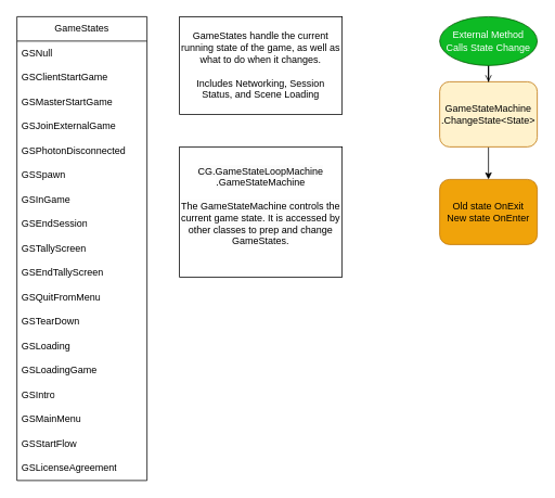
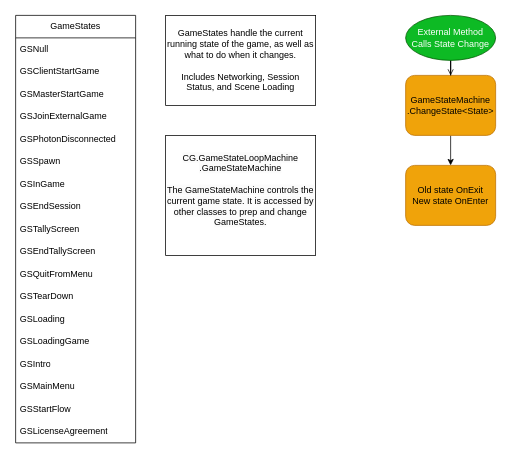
  <mxCell id="0" />
  <mxCell id="1" parent="0" />
  <mxCell id="2" value="GameStates" style="swimlane;fontStyle=0;childLayout=stackLayout;horizontal=1;startSize=30;horizontalStack=0;resizeParent=1;resizeParentMax=0;resizeLast=0;collapsible=1;marginBottom=0;whiteSpace=wrap;html=1;" vertex="1" parent="1"><mxGeometry x="20" y="20" width="160" height="570" as="geometry" /></mxCell>
  <mxCell id="3" value="GSNull" style="text;strokeColor=none;fillColor=none;align=left;verticalAlign=middle;spacingLeft=4;spacingRight=4;overflow=hidden;points=[[0,0.5],[1,0.5]];portConstraint=eastwest;rotatable=0;whiteSpace=wrap;html=1;" vertex="1" parent="2"><mxGeometry y="30" width="160" height="30" as="geometry" /></mxCell>
  <mxCell id="4" value="GSClientStartGame" style="text;strokeColor=none;fillColor=none;align=left;verticalAlign=middle;spacingLeft=4;spacingRight=4;overflow=hidden;points=[[0,0.5],[1,0.5]];portConstraint=eastwest;rotatable=0;whiteSpace=wrap;html=1;" vertex="1" parent="2"><mxGeometry y="60" width="160" height="30" as="geometry" /></mxCell>
  <mxCell id="5" value="GSMasterStartGame" style="text;strokeColor=none;fillColor=none;align=left;verticalAlign=middle;spacingLeft=4;spacingRight=4;overflow=hidden;points=[[0,0.5],[1,0.5]];portConstraint=eastwest;rotatable=0;whiteSpace=wrap;html=1;" vertex="1" parent="2"><mxGeometry y="90" width="160" height="30" as="geometry" /></mxCell>
  <mxCell id="6" value="GSJoinExternalGame" style="text;strokeColor=none;fillColor=none;align=left;verticalAlign=middle;spacingLeft=4;spacingRight=4;overflow=hidden;points=[[0,0.5],[1,0.5]];portConstraint=eastwest;rotatable=0;whiteSpace=wrap;html=1;" vertex="1" parent="2"><mxGeometry y="120" width="160" height="30" as="geometry" /></mxCell>
  <mxCell id="7" value="GSPhotonDisconnected" style="text;strokeColor=none;fillColor=none;align=left;verticalAlign=middle;spacingLeft=4;spacingRight=4;overflow=hidden;points=[[0,0.5],[1,0.5]];portConstraint=eastwest;rotatable=0;whiteSpace=wrap;html=1;" vertex="1" parent="2"><mxGeometry y="150" width="160" height="30" as="geometry" /></mxCell>
  <mxCell id="8" value="GSSpawn" style="text;strokeColor=none;fillColor=none;align=left;verticalAlign=middle;spacingLeft=4;spacingRight=4;overflow=hidden;points=[[0,0.5],[1,0.5]];portConstraint=eastwest;rotatable=0;whiteSpace=wrap;html=1;" vertex="1" parent="2"><mxGeometry y="180" width="160" height="30" as="geometry" /></mxCell>
  <mxCell id="9" value="GSInGame" style="text;strokeColor=none;fillColor=none;align=left;verticalAlign=middle;spacingLeft=4;spacingRight=4;overflow=hidden;points=[[0,0.5],[1,0.5]];portConstraint=eastwest;rotatable=0;whiteSpace=wrap;html=1;" vertex="1" parent="2"><mxGeometry y="210" width="160" height="30" as="geometry" /></mxCell>
  <mxCell id="10" value="GSEndSession" style="text;strokeColor=none;fillColor=none;align=left;verticalAlign=middle;spacingLeft=4;spacingRight=4;overflow=hidden;points=[[0,0.5],[1,0.5]];portConstraint=eastwest;rotatable=0;whiteSpace=wrap;html=1;" vertex="1" parent="2"><mxGeometry y="240" width="160" height="30" as="geometry" /></mxCell>
  <mxCell id="11" value="GSTallyScreen" style="text;strokeColor=none;fillColor=none;align=left;verticalAlign=middle;spacingLeft=4;spacingRight=4;overflow=hidden;points=[[0,0.5],[1,0.5]];portConstraint=eastwest;rotatable=0;whiteSpace=wrap;html=1;" vertex="1" parent="2"><mxGeometry y="270" width="160" height="30" as="geometry" /></mxCell>
  <mxCell id="12" value="GSEndTallyScreen" style="text;strokeColor=none;fillColor=none;align=left;verticalAlign=middle;spacingLeft=4;spacingRight=4;overflow=hidden;points=[[0,0.5],[1,0.5]];portConstraint=eastwest;rotatable=0;whiteSpace=wrap;html=1;" vertex="1" parent="2"><mxGeometry y="300" width="160" height="30" as="geometry" /></mxCell>
  <mxCell id="13" value="GSQuitFromMenu" style="text;strokeColor=none;fillColor=none;align=left;verticalAlign=middle;spacingLeft=4;spacingRight=4;overflow=hidden;points=[[0,0.5],[1,0.5]];portConstraint=eastwest;rotatable=0;whiteSpace=wrap;html=1;" vertex="1" parent="2"><mxGeometry y="330" width="160" height="30" as="geometry" /></mxCell>
  <mxCell id="14" value="GSTearDown" style="text;strokeColor=none;fillColor=none;align=left;verticalAlign=middle;spacingLeft=4;spacingRight=4;overflow=hidden;points=[[0,0.5],[1,0.5]];portConstraint=eastwest;rotatable=0;whiteSpace=wrap;html=1;" vertex="1" parent="2"><mxGeometry y="360" width="160" height="30" as="geometry" /></mxCell>
  <mxCell id="15" value="GSLoading" style="text;strokeColor=none;fillColor=none;align=left;verticalAlign=middle;spacingLeft=4;spacingRight=4;overflow=hidden;points=[[0,0.5],[1,0.5]];portConstraint=eastwest;rotatable=0;whiteSpace=wrap;html=1;" vertex="1" parent="2"><mxGeometry y="390" width="160" height="30" as="geometry" /></mxCell>
  <mxCell id="16" value="GSLoadingGame" style="text;strokeColor=none;fillColor=none;align=left;verticalAlign=middle;spacingLeft=4;spacingRight=4;overflow=hidden;points=[[0,0.5],[1,0.5]];portConstraint=eastwest;rotatable=0;whiteSpace=wrap;html=1;" vertex="1" parent="2"><mxGeometry y="420" width="160" height="30" as="geometry" /></mxCell>
  <mxCell id="17" value="GSIntro" style="text;strokeColor=none;fillColor=none;align=left;verticalAlign=middle;spacingLeft=4;spacingRight=4;overflow=hidden;points=[[0,0.5],[1,0.5]];portConstraint=eastwest;rotatable=0;whiteSpace=wrap;html=1;" vertex="1" parent="2"><mxGeometry y="450" width="160" height="30" as="geometry" /></mxCell>
  <mxCell id="18" value="GSMainMenu" style="text;strokeColor=none;fillColor=none;align=left;verticalAlign=middle;spacingLeft=4;spacingRight=4;overflow=hidden;points=[[0,0.5],[1,0.5]];portConstraint=eastwest;rotatable=0;whiteSpace=wrap;html=1;" vertex="1" parent="2"><mxGeometry y="480" width="160" height="30" as="geometry" /></mxCell>
  <mxCell id="19" value="GSStartFlow" style="text;strokeColor=none;fillColor=none;align=left;verticalAlign=middle;spacingLeft=4;spacingRight=4;overflow=hidden;points=[[0,0.5],[1,0.5]];portConstraint=eastwest;rotatable=0;whiteSpace=wrap;html=1;" vertex="1" parent="2"><mxGeometry y="510" width="160" height="30" as="geometry" /></mxCell>
  <mxCell id="20" value="GSLicenseAgreement" style="text;strokeColor=none;fillColor=none;align=left;verticalAlign=middle;spacingLeft=4;spacingRight=4;overflow=hidden;points=[[0,0.5],[1,0.5]];portConstraint=eastwest;rotatable=0;whiteSpace=wrap;html=1;" vertex="1" parent="2"><mxGeometry y="540" width="160" height="30" as="geometry" /></mxCell>
  <mxCell id="21" value="GameStates handle the current running state of the game, as well as what to do when it changes. &lt;br&gt;&lt;br&gt;Includes Networking, Session Status, and Scene Loading" style="rounded=0;whiteSpace=wrap;html=1;" vertex="1" parent="1"><mxGeometry x="220" y="20" width="200" height="120" as="geometry" /></mxCell>
  <mxCell id="22" style="edgeStyle=orthogonalEdgeStyle;rounded=0;orthogonalLoop=1;jettySize=auto;html=1;exitX=0.5;exitY=1;exitDx=0;exitDy=0;" edge="1" parent="1" source="21" target="21"><mxGeometry relative="1" as="geometry" /></mxCell>
  <mxCell id="23" value="&#10;&lt;span style=&quot;color: rgb(0, 0, 0); font-family: Helvetica; font-size: 12px; font-style: normal; font-variant-ligatures: normal; font-variant-caps: normal; font-weight: 400; letter-spacing: normal; orphans: 2; text-align: center; text-indent: 0px; text-transform: none; widows: 2; word-spacing: 0px; -webkit-text-stroke-width: 0px; background-color: rgb(251, 251, 251); text-decoration-thickness: initial; text-decoration-style: initial; text-decoration-color: initial; float: none; display: inline !important;&quot;&gt;CG.GameStateLoopMachine&lt;/span&gt;&lt;br style=&quot;border-color: var(--border-color); color: rgb(0, 0, 0); font-family: Helvetica; font-size: 12px; font-style: normal; font-variant-ligatures: normal; font-variant-caps: normal; font-weight: 400; letter-spacing: normal; orphans: 2; text-align: center; text-indent: 0px; text-transform: none; widows: 2; word-spacing: 0px; -webkit-text-stroke-width: 0px; background-color: rgb(251, 251, 251); text-decoration-thickness: initial; text-decoration-style: initial; text-decoration-color: initial;&quot;&gt;&lt;span style=&quot;color: rgb(0, 0, 0); font-family: Helvetica; font-size: 12px; font-style: normal; font-variant-ligatures: normal; font-variant-caps: normal; font-weight: 400; letter-spacing: normal; orphans: 2; text-align: center; text-indent: 0px; text-transform: none; widows: 2; word-spacing: 0px; -webkit-text-stroke-width: 0px; background-color: rgb(251, 251, 251); text-decoration-thickness: initial; text-decoration-style: initial; text-decoration-color: initial; float: none; display: inline !important;&quot;&gt;.GameStateMachine&lt;/span&gt;&lt;br style=&quot;border-color: var(--border-color); color: rgb(0, 0, 0); font-family: Helvetica; font-size: 12px; font-style: normal; font-variant-ligatures: normal; font-variant-caps: normal; font-weight: 400; letter-spacing: normal; orphans: 2; text-align: center; text-indent: 0px; text-transform: none; widows: 2; word-spacing: 0px; -webkit-text-stroke-width: 0px; background-color: rgb(251, 251, 251); text-decoration-thickness: initial; text-decoration-style: initial; text-decoration-color: initial;&quot;&gt;&lt;br style=&quot;border-color: var(--border-color); color: rgb(0, 0, 0); font-family: Helvetica; font-size: 12px; font-style: normal; font-variant-ligatures: normal; font-variant-caps: normal; font-weight: 400; letter-spacing: normal; orphans: 2; text-align: center; text-indent: 0px; text-transform: none; widows: 2; word-spacing: 0px; -webkit-text-stroke-width: 0px; background-color: rgb(251, 251, 251); text-decoration-thickness: initial; text-decoration-style: initial; text-decoration-color: initial;&quot;&gt;&lt;span style=&quot;color: rgb(0, 0, 0); font-family: Helvetica; font-size: 12px; font-style: normal; font-variant-ligatures: normal; font-variant-caps: normal; font-weight: 400; letter-spacing: normal; orphans: 2; text-align: center; text-indent: 0px; text-transform: none; widows: 2; word-spacing: 0px; -webkit-text-stroke-width: 0px; background-color: rgb(251, 251, 251); text-decoration-thickness: initial; text-decoration-style: initial; text-decoration-color: initial; float: none; display: inline !important;&quot;&gt;The GameStateMachine controls the current game state. It is accessed by other classes to prep and change GameStates.&lt;/span&gt;&#10;&#10;" style="rounded=0;whiteSpace=wrap;html=1;" vertex="1" parent="1"><mxGeometry x="220" y="180" width="200" height="160" as="geometry" /></mxCell>
  <mxCell id="24" style="edgeStyle=orthogonalEdgeStyle;rounded=0;orthogonalLoop=1;jettySize=auto;html=1;entryX=0.5;entryY=0;entryDx=0;entryDy=0;" edge="1" parent="1" source="25" target="28"><mxGeometry relative="1" as="geometry" /></mxCell>
- <mxCell id="25" value="GameStateMachine&lt;br&gt;.ChangeState&amp;lt;State&amp;gt;" style="rounded=1;whiteSpace=wrap;html=1;fillColor=#fff2cc;fontColor=#000000;strokeColor=#BD7000;" vertex="1" parent="1"><mxGeometry x="540" y="100" width="120" height="80" as="geometry" /></mxCell>
+ <mxCell id="25" value="GameStateMachine&lt;br&gt;.ChangeState&amp;lt;State&amp;gt;" style="rounded=1;whiteSpace=wrap;html=1;fillColor=#f0a30a;fontColor=#000000;strokeColor=#BD7000;" vertex="1" parent="1"><mxGeometry x="540" y="100" width="120" height="80" as="geometry" /></mxCell>
  <mxCell id="26" style="edgeStyle=orthogonalEdgeStyle;rounded=0;orthogonalLoop=1;jettySize=auto;html=1;entryX=0.5;entryY=0;entryDx=0;entryDy=0;endArrow=open;" edge="1" parent="1" source="27" target="25"><mxGeometry relative="1" as="geometry" /></mxCell>
  <mxCell id="27" value="External Method &lt;br&gt;Calls State Change" style="ellipse;whiteSpace=wrap;html=1;fillColor=#0DBA24;strokeColor=#005700;fontColor=#ffffff;" vertex="1" parent="1"><mxGeometry x="540" y="20" width="120" height="60" as="geometry" /></mxCell>
  <mxCell id="28" value="Old state OnExit&lt;br&gt;New state OnEnter" style="rounded=1;whiteSpace=wrap;html=1;fillColor=#f0a30a;fontColor=#000000;strokeColor=#BD7000;" vertex="1" parent="1"><mxGeometry x="540" y="220" width="120" height="80" as="geometry" /></mxCell>
